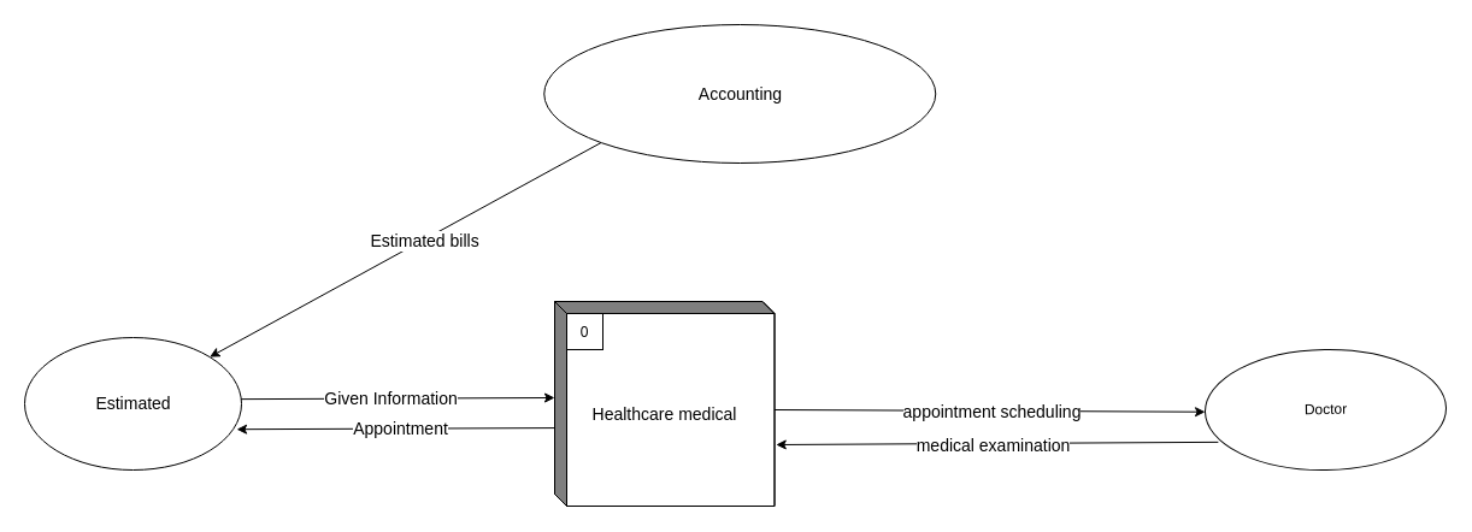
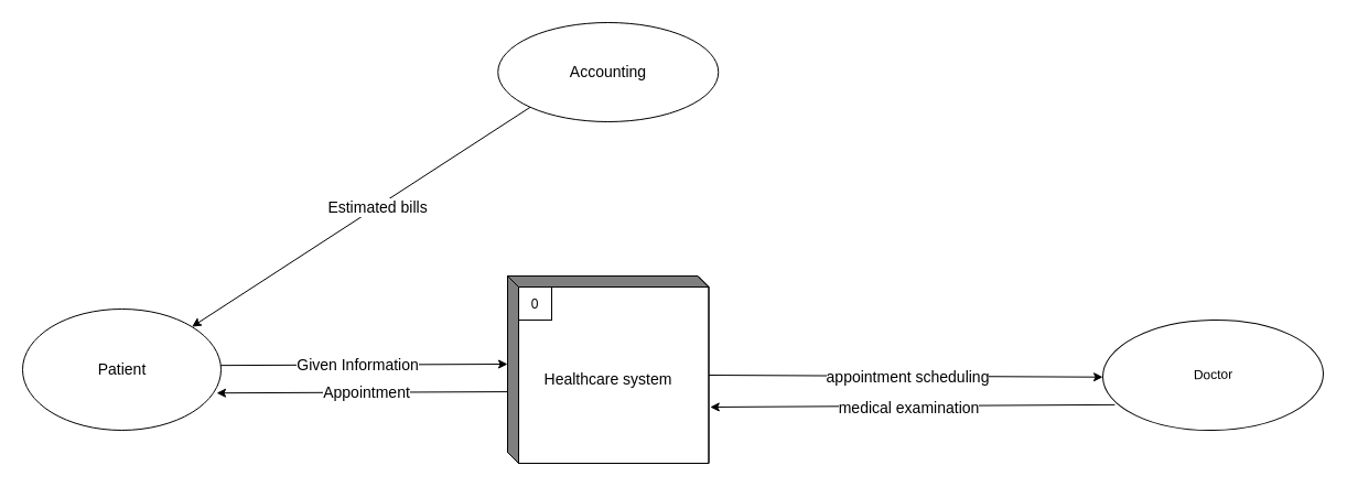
  <mxCell id="0" />
  <mxCell id="1" parent="0" />
  <mxCell id="2" value="&lt;font style=&quot;font-size: 14px;&quot;&gt;appointment scheduling&lt;/font&gt;" style="edgeStyle=none;html=1;entryX=0;entryY=0.5;entryDx=0;entryDy=0;exitX=0;exitY=0;exitDx=182.5;exitDy=90;exitPerimeter=0;" parent="1" source="10" target="4" edge="1"><mxGeometry x="0.013" y="-1" relative="1" as="geometry"><Array as="points" /><mxPoint as="offset" /><mxPoint x="640" y="275" as="sourcePoint" /></mxGeometry></mxCell>
  <mxCell id="3" value="&lt;font style=&quot;font-size: 14px;&quot;&gt;medical examination&lt;/font&gt;" style="edgeStyle=none;html=1;entryX=1.007;entryY=0.7;entryDx=0;entryDy=0;entryPerimeter=0;exitX=0.052;exitY=0.753;exitDx=0;exitDy=0;exitPerimeter=0;" parent="1" source="4" target="10" edge="1"><mxGeometry x="0.018" y="2" relative="1" as="geometry"><Array as="points" /><mxPoint as="offset" /><mxPoint x="640" y="320" as="targetPoint" /><mxPoint x="960" y="320" as="sourcePoint" /></mxGeometry></mxCell>
  <mxCell id="4" value="Doctor" style="shape=ellipse;html=1;dashed=0;whitespace=wrap;perimeter=ellipsePerimeter;rounded=0;strokeColor=default;fillColor=default;gradientColor=none;rotation=-1;" parent="1" vertex="1"><mxGeometry x="1000" y="290" width="200" height="100" as="geometry" /></mxCell>
- <mxCell id="5" value="&lt;font style=&quot;font-size: 14px;&quot;&gt;Accounting&lt;/font&gt;" style="shape=ellipse;html=1;dashed=0;whitespace=wrap;perimeter=ellipsePerimeter;rounded=0;strokeColor=default;fillColor=default;gradientColor=none;" parent="1" vertex="1"><mxGeometry x="451.25" y="20" width="325" height="115" as="geometry" /></mxCell>
+ <mxCell id="5" value="&lt;font style=&quot;font-size: 14px;&quot;&gt;Accounting&lt;/font&gt;" style="shape=ellipse;html=1;dashed=0;whitespace=wrap;perimeter=ellipsePerimeter;rounded=0;strokeColor=default;fillColor=default;gradientColor=none;" parent="1" vertex="1"><mxGeometry x="451.25" y="20" width="200" height="90" as="geometry" /></mxCell>
  <mxCell id="6" value="&lt;font style=&quot;font-size: 14px;&quot;&gt;Given Information&lt;/font&gt;" style="edgeStyle=none;html=1;exitX=0.997;exitY=0.465;exitDx=0;exitDy=0;entryX=0;entryY=0;entryDx=0;entryDy=80;entryPerimeter=0;exitPerimeter=0;" parent="1" source="8" target="10" edge="1"><mxGeometry x="-0.041" relative="1" as="geometry"><Array as="points" /><mxPoint x="470" y="290" as="targetPoint" /><mxPoint as="offset" /></mxGeometry></mxCell>
  <mxCell id="7" value="&lt;font style=&quot;font-size: 14px;&quot;&gt;Estimated bills&lt;/font&gt;" style="edgeStyle=none;html=1;entryX=1;entryY=0;entryDx=0;entryDy=0;exitX=0;exitY=1;exitDx=0;exitDy=0;" parent="1" source="5" target="8" edge="1"><mxGeometry x="-0.093" y="1" relative="1" as="geometry"><Array as="points" /><mxPoint as="offset" /><mxPoint x="500" y="300" as="targetPoint" /><mxPoint x="450" y="80" as="sourcePoint" /></mxGeometry></mxCell>
- <mxCell id="8" value="&lt;font style=&quot;font-size: 14px;&quot;&gt;Estimated&lt;/font&gt;" style="shape=ellipse;html=1;dashed=0;whitespace=wrap;perimeter=ellipsePerimeter;rounded=0;strokeColor=default;fillColor=default;gradientColor=none;" parent="1" vertex="1"><mxGeometry y="280" width="180" height="110" as="geometry" x="20" /></mxCell>
+ <mxCell id="8" value="&lt;font style=&quot;font-size: 14px;&quot;&gt;Patient&lt;/font&gt;" style="shape=ellipse;html=1;dashed=0;whitespace=wrap;perimeter=ellipsePerimeter;rounded=0;strokeColor=default;fillColor=default;gradientColor=none;" parent="1" vertex="1"><mxGeometry y="280" width="180" height="110" as="geometry" x="20" /></mxCell>
  <mxCell id="9" value="&lt;font style=&quot;font-size: 14px;&quot;&gt;Appointment&lt;/font&gt;" style="edgeStyle=none;html=1;exitX=0.038;exitY=0.618;exitDx=0;exitDy=0;exitPerimeter=0;entryX=0.978;entryY=0.693;entryDx=0;entryDy=0;entryPerimeter=0;" parent="1" source="10" target="8" edge="1"><mxGeometry relative="1" as="geometry" /></mxCell>
- <mxCell id="10" value="&lt;font style=&quot;font-size: 14px;&quot;&gt;&lt;br&gt;Healthcare medical&lt;/font&gt;" style="html=1;dashed=0;whitespace=wrap;shape=mxgraph.dfd.externalEntity" parent="1" vertex="1"><mxGeometry x="460" y="250" width="182.5" height="170" as="geometry" /></mxCell>
+ <mxCell id="10" value="&lt;font style=&quot;font-size: 14px;&quot;&gt;&lt;br&gt;Healthcare system&lt;/font&gt;" style="html=1;dashed=0;whitespace=wrap;shape=mxgraph.dfd.externalEntity" parent="1" vertex="1"><mxGeometry x="460" y="250" width="182.5" height="170" as="geometry" /></mxCell>
  <mxCell id="11" value="0" style="autosize=1;part=1;resizable=0;strokeColor=inherit;fillColor=inherit;gradientColor=inherit;" parent="10" vertex="1"><mxGeometry width="30" height="30" relative="1" as="geometry"><mxPoint x="10" y="10" as="offset" /></mxGeometry></mxCell>
